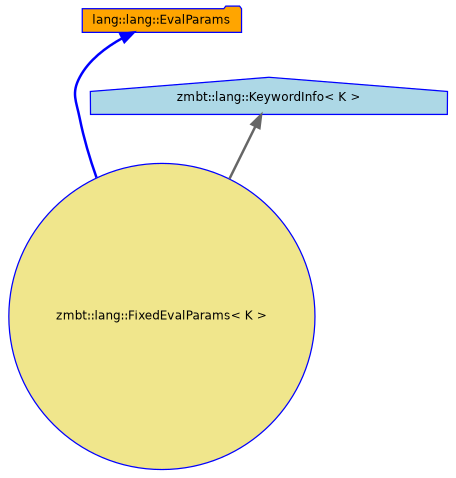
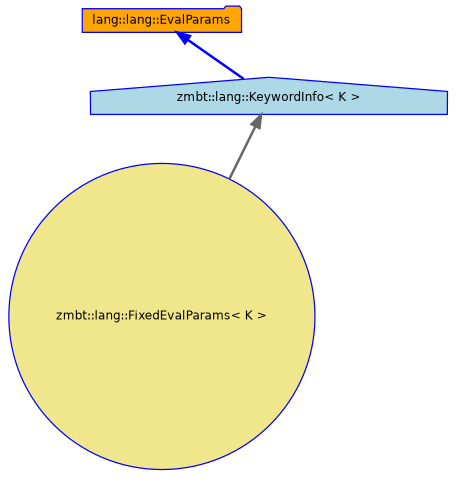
  digraph {
    fontname="DejaVu Sans"
    node [color=blue fontname="DejaVu Sans" fontsize=10 style=filled]
    edge [dir=back fontname="DejaVu Sans" fontsize=10 labelfontname=Helvetica labelfontsize=10 style=bold]
    n1 [fillcolor=khaki fontcolor=black height=0.2 label="zmbt::lang::FixedEvalParams\< K \>" shape=circle width=0.4]
    n2 [fillcolor=orange height=0.2 label="lang::lang::EvalParams" shape=folder width=0.4]
    n3 [fillcolor=lightblue height=0.2 label="zmbt::lang::KeywordInfo\< K \>" shape=house width=0.4]
-   n2 -> n1 [color=blue]
+   n2 -> n3 [color=blue]
    n3 -> n1 [color=gray40]
  }
